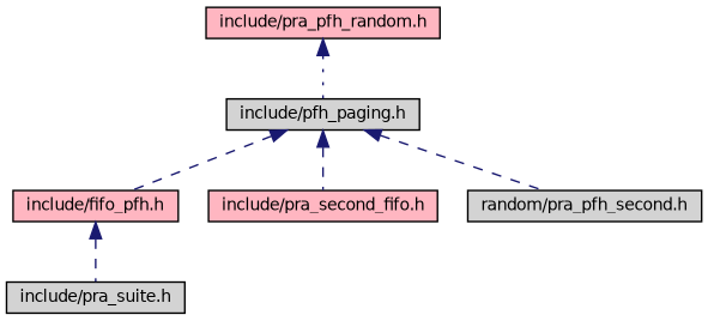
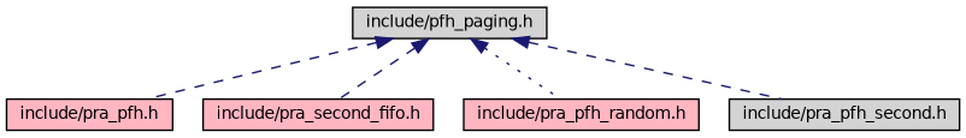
  digraph {
    node [color=black fillcolor=lightgrey fontname=Helvetica fontsize=10 shape=record style=filled]
    edge [color=midnightblue dir=back fontname=Helvetica fontsize=10 labelfontname=Helvetica labelfontsize=10 style=dashed]
    n1 [fontcolor=black height=0.2 label="include/pfh_paging.h" width=0.4]
-   n2 [fillcolor=lightpink height=0.2 label="include/fifo_pfh.h" width=0.4]
+   n2 [fillcolor=lightpink height=0.2 label="include/pra_pfh.h" width=0.4]
    n3 [fillcolor=lightpink height=0.2 label="include/pra_second_fifo.h" width=0.4]
    n4 [fillcolor=lightpink height=0.2 label="include/pra_pfh_random.h" width=0.4]
-   n5 [height=0.2 label="random/pra_pfh_second.h" width=0.4]
-   n6 [height=0.2 label="include/pra_suite.h" width=0.4]
+   n5 [height=0.2 label="include/pra_pfh_second.h" width=0.4]
    n1 -> n2
    n1 -> n3
-   n4 -> n1 [style=dotted]
+   n1 -> n4 [style=dotted]
    n1 -> n5
-   n2 -> n6
  }
